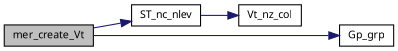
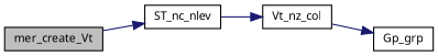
  digraph {
    rankdir=LR
    node [color=black fillcolor=white fontname="FreeSans.ttf" fontsize=10 shape=record style=filled]
    edge [color=midnightblue fontname="FreeSans.ttf" fontsize=10 labelfontname="FreeSans.ttf" labelfontsize=10 style=solid]
    n1 [fillcolor=grey75 fontcolor=black height=0.2 label=mer_create_Vt width=0.4]
    n2 [height=0.2 label=ST_nc_nlev width=0.4]
    n3 [height=0.2 label=Vt_nz_col width=0.4]
    n4 [height=0.2 label=Gp_grp width=0.4]
    n1 -> n2
    n2 -> n3
-   n1 -> n4
+   n3 -> n4
  }
